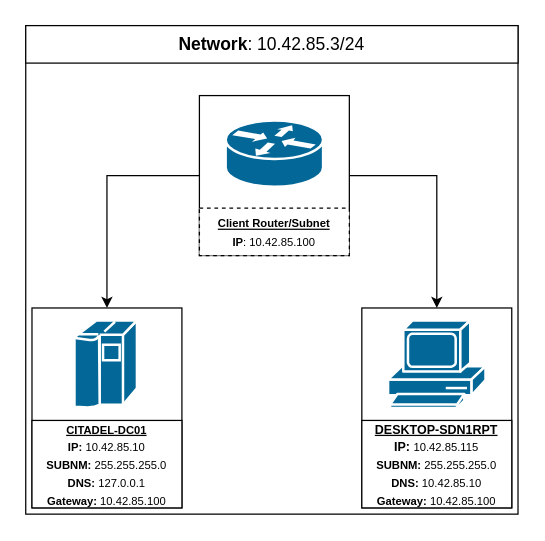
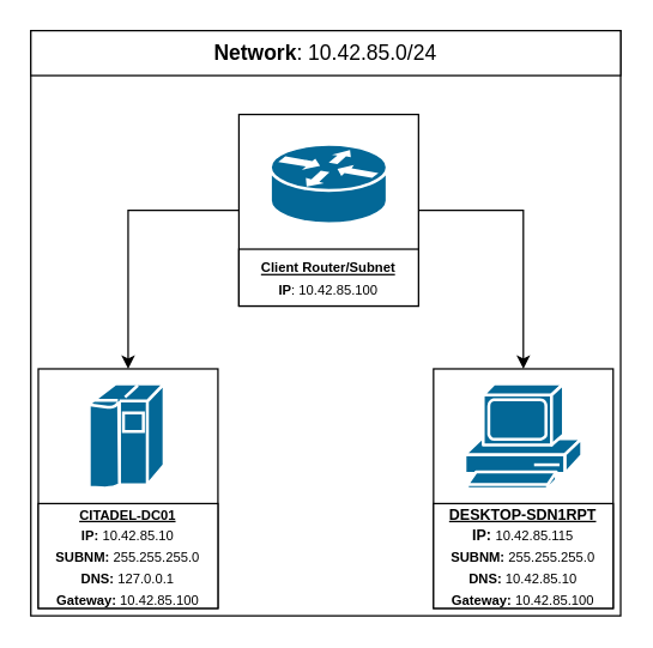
  <mxCell id="0" />
  <mxCell id="1" parent="0" />
  <mxCell id="2" value="" style="rounded=0;whiteSpace=wrap;html=1;movable=0;resizable=0;rotatable=0;deletable=0;editable=0;locked=1;connectable=0;" vertex="1" parent="1"><mxGeometry x="20" y="20" width="394" height="391" as="geometry" /></mxCell>
  <mxCell id="3" style="edgeStyle=orthogonalEdgeStyle;rounded=0;orthogonalLoop=1;jettySize=auto;html=1;entryX=0.5;entryY=0;entryDx=0;entryDy=0;" edge="1" parent="1" source="5" target="9"><mxGeometry relative="1" as="geometry" /></mxCell>
  <mxCell id="4" style="edgeStyle=orthogonalEdgeStyle;rounded=0;orthogonalLoop=1;jettySize=auto;html=1;exitX=1;exitY=0.5;exitDx=0;exitDy=0;entryX=0.5;entryY=0;entryDx=0;entryDy=0;" edge="1" parent="1" source="5" target="7"><mxGeometry relative="1" as="geometry" /></mxCell>
  <mxCell id="5" value="" style="rounded=0;whiteSpace=wrap;html=1;" vertex="1" parent="1"><mxGeometry x="159" y="76" width="120" height="128" as="geometry" /></mxCell>
- <mxCell id="6" value="&lt;div style=&quot;&quot;&gt;&lt;span style=&quot;font-size: 9px; background-color: transparent; font-family: &amp;quot;Proxima Nova&amp;quot;, sans-serif; white-space-collapse: preserve; font-weight: 700;&quot;&gt;&lt;u&gt;Client Router/Subnet&lt;/u&gt;&lt;/span&gt;&lt;/div&gt;&lt;div style=&quot;&quot;&gt;&lt;span style=&quot;font-size: 9px; background-color: transparent; font-family: &amp;quot;Proxima Nova&amp;quot;, sans-serif; white-space-collapse: preserve; font-weight: 700;&quot;&gt;IP&lt;/span&gt;&lt;span style=&quot;font-size: 9px; background-color: transparent; font-family: &amp;quot;Proxima Nova&amp;quot;, sans-serif; white-space-collapse: preserve;&quot;&gt;:&lt;/span&gt;&lt;span style=&quot;font-size: 9px; background-color: transparent; font-family: &amp;quot;Proxima Nova&amp;quot;, sans-serif; white-space-collapse: preserve; font-weight: 700;&quot;&gt; &lt;/span&gt;&lt;span style=&quot;font-size: 9px; background-color: transparent; font-family: &amp;quot;Proxima Nova&amp;quot;, sans-serif; white-space-collapse: preserve;&quot;&gt;10.42.85.100&lt;/span&gt;&lt;/div&gt;" style="rounded=0;whiteSpace=wrap;html=1;align=center;dashed=1;" vertex="1" parent="1"><mxGeometry x="159" y="166" width="120" height="38" as="geometry" /></mxCell>
+ <mxCell id="6" value="&lt;div style=&quot;&quot;&gt;&lt;span style=&quot;font-size: 9px; background-color: transparent; font-family: &amp;quot;Proxima Nova&amp;quot;, sans-serif; white-space-collapse: preserve; font-weight: 700;&quot;&gt;&lt;u&gt;Client Router/Subnet&lt;/u&gt;&lt;/span&gt;&lt;/div&gt;&lt;div style=&quot;&quot;&gt;&lt;span style=&quot;font-size: 9px; background-color: transparent; font-family: &amp;quot;Proxima Nova&amp;quot;, sans-serif; white-space-collapse: preserve; font-weight: 700;&quot;&gt;IP&lt;/span&gt;&lt;span style=&quot;font-size: 9px; background-color: transparent; font-family: &amp;quot;Proxima Nova&amp;quot;, sans-serif; white-space-collapse: preserve;&quot;&gt;:&lt;/span&gt;&lt;span style=&quot;font-size: 9px; background-color: transparent; font-family: &amp;quot;Proxima Nova&amp;quot;, sans-serif; white-space-collapse: preserve; font-weight: 700;&quot;&gt; &lt;/span&gt;&lt;span style=&quot;font-size: 9px; background-color: transparent; font-family: &amp;quot;Proxima Nova&amp;quot;, sans-serif; white-space-collapse: preserve;&quot;&gt;10.42.85.100&lt;/span&gt;&lt;/div&gt;" style="rounded=0;whiteSpace=wrap;html=1;align=center;" vertex="1" parent="1"><mxGeometry x="159" y="166" width="120" height="38" as="geometry" /></mxCell>
  <mxCell id="7" value="" style="rounded=0;whiteSpace=wrap;html=1;" vertex="1" parent="1"><mxGeometry x="289" y="246" width="120" height="160" as="geometry" /></mxCell>
  <mxCell id="8" value="&lt;div style=&quot;&quot;&gt;&lt;span style=&quot;background-color: transparent; font-variant-numeric: normal; font-variant-east-asian: normal; font-variant-alternates: normal; font-variant-position: normal; vertical-align: baseline;&quot;&gt;&lt;font style=&quot;&quot;&gt;&lt;font size=&quot;1&quot; face=&quot;Proxima Nova, sans-serif&quot;&gt;&lt;span style=&quot;white-space-collapse: preserve;&quot;&gt;&lt;b&gt;&lt;u&gt;DESKTOP-SDN1RPT&lt;/u&gt;&lt;/b&gt;&lt;/span&gt;&lt;/font&gt;&lt;/font&gt;&lt;/span&gt;&lt;/div&gt;&lt;div style=&quot;&quot;&gt;&lt;span style=&quot;background-color: transparent; font-variant-numeric: normal; font-variant-east-asian: normal; font-variant-alternates: normal; font-variant-position: normal; vertical-align: baseline;&quot;&gt;&lt;font style=&quot;&quot;&gt;&lt;font size=&quot;1&quot; face=&quot;Proxima Nova, sans-serif&quot;&gt;&lt;span style=&quot;white-space-collapse: preserve;&quot;&gt;&lt;b&gt;IP: &lt;/b&gt;&lt;/span&gt;&lt;/font&gt;&lt;span style=&quot;font-family: &amp;quot;Proxima Nova&amp;quot;, sans-serif; font-size: 9px; font-weight: normal; white-space-collapse: preserve;&quot;&gt;10.42.85.115&lt;/span&gt;&lt;/font&gt;&lt;/span&gt;&lt;/div&gt;&lt;div style=&quot;font-weight: 700;&quot;&gt;&lt;span style=&quot;font-family: &amp;quot;Proxima Nova&amp;quot;, sans-serif; background-color: transparent; font-variant-numeric: normal; font-variant-east-asian: normal; font-variant-alternates: normal; font-variant-position: normal; vertical-align: baseline; white-space-collapse: preserve;&quot;&gt;&lt;font style=&quot;font-size: 9px;&quot;&gt;SUBNM: &lt;span style=&quot;font-weight: normal;&quot;&gt;255.255.255.0&lt;/span&gt;&lt;/font&gt;&lt;/span&gt;&lt;/div&gt;&lt;div style=&quot;font-weight: 700;&quot;&gt;&lt;span style=&quot;font-family: &amp;quot;Proxima Nova&amp;quot;, sans-serif; background-color: transparent; font-variant-numeric: normal; font-variant-east-asian: normal; font-variant-alternates: normal; font-variant-position: normal; vertical-align: baseline; white-space-collapse: preserve;&quot;&gt;&lt;font style=&quot;font-size: 9px;&quot;&gt;DNS: &lt;/font&gt;&lt;/span&gt;&lt;span style=&quot;font-family: &amp;quot;Proxima Nova&amp;quot;, sans-serif; font-size: 9px; white-space-collapse: preserve; background-color: initial; font-weight: normal;&quot;&gt;10.42.85.10&lt;/span&gt;&lt;/div&gt;&lt;div style=&quot;font-weight: 700;&quot;&gt;&lt;font style=&quot;font-size: 9px;&quot; face=&quot;Proxima Nova, sans-serif&quot;&gt;&lt;span style=&quot;white-space-collapse: preserve;&quot;&gt;Gateway: &lt;span style=&quot;font-weight: normal;&quot;&gt;10.42.85.100&lt;/span&gt;&lt;/span&gt;&lt;/font&gt;&lt;/div&gt;" style="rounded=0;whiteSpace=wrap;html=1;align=center;" vertex="1" parent="1"><mxGeometry x="289" y="336" width="120" height="70" as="geometry" /></mxCell>
  <mxCell id="9" value="" style="rounded=0;whiteSpace=wrap;html=1;" vertex="1" parent="1"><mxGeometry x="25" y="246" width="120" height="160" as="geometry" /></mxCell>
  <mxCell id="10" value="" style="shape=mxgraph.cisco.routers.router;sketch=0;html=1;pointerEvents=1;dashed=0;fillColor=#036897;strokeColor=#ffffff;strokeWidth=2;verticalLabelPosition=bottom;verticalAlign=top;align=center;outlineConnect=0;" vertex="1" parent="1"><mxGeometry x="180" y="96" width="78" height="53" as="geometry" /></mxCell>
  <mxCell id="11" value="" style="shape=mxgraph.cisco.computers_and_peripherals.ibm_mainframe;sketch=0;html=1;pointerEvents=1;dashed=0;fillColor=#036897;strokeColor=#ffffff;strokeWidth=2;verticalLabelPosition=bottom;verticalAlign=top;align=center;outlineConnect=0;" vertex="1" parent="1"><mxGeometry x="59" y="256" width="50" height="70" as="geometry" /></mxCell>
  <mxCell id="12" value="" style="shape=mxgraph.cisco.computers_and_peripherals.pc;sketch=0;html=1;pointerEvents=1;dashed=0;fillColor=#036897;strokeColor=#ffffff;strokeWidth=2;verticalLabelPosition=bottom;verticalAlign=top;align=center;outlineConnect=0;" vertex="1" parent="1"><mxGeometry x="310" y="256" width="78" height="70" as="geometry" /></mxCell>
  <mxCell id="13" value="&lt;div style=&quot;&quot;&gt;&lt;u style=&quot;font-size: 9px; background-color: transparent; font-family: &amp;quot;Proxima Nova&amp;quot;, sans-serif; white-space-collapse: preserve; font-weight: 700;&quot;&gt;CITADEL-DC01&lt;/u&gt;&lt;/div&gt;&lt;div style=&quot;font-weight: 700;&quot;&gt;&lt;span style=&quot;font-family: &amp;quot;Proxima Nova&amp;quot;, sans-serif; background-color: transparent; font-variant-numeric: normal; font-variant-east-asian: normal; font-variant-alternates: normal; font-variant-position: normal; vertical-align: baseline; white-space-collapse: preserve;&quot;&gt;&lt;font style=&quot;font-size: 9px;&quot;&gt;IP: &lt;span style=&quot;font-weight: normal;&quot;&gt;10.42.85.10&lt;/span&gt;&lt;/font&gt;&lt;/span&gt;&lt;/div&gt;&lt;div style=&quot;font-weight: 700;&quot;&gt;&lt;span style=&quot;font-family: &amp;quot;Proxima Nova&amp;quot;, sans-serif; background-color: transparent; font-variant-numeric: normal; font-variant-east-asian: normal; font-variant-alternates: normal; font-variant-position: normal; vertical-align: baseline; white-space-collapse: preserve;&quot;&gt;&lt;font style=&quot;font-size: 9px;&quot;&gt;SUBNM: &lt;span style=&quot;font-weight: normal;&quot;&gt;255.255.255.0&lt;/span&gt;&lt;/font&gt;&lt;/span&gt;&lt;/div&gt;&lt;div style=&quot;font-weight: 700;&quot;&gt;&lt;span style=&quot;font-family: &amp;quot;Proxima Nova&amp;quot;, sans-serif; background-color: transparent; font-variant-numeric: normal; font-variant-east-asian: normal; font-variant-alternates: normal; font-variant-position: normal; vertical-align: baseline; white-space-collapse: preserve;&quot;&gt;&lt;font style=&quot;font-size: 9px;&quot;&gt;DNS: &lt;span style=&quot;font-weight: normal;&quot;&gt;127.0.0.1&lt;/span&gt;&lt;/font&gt;&lt;/span&gt;&lt;/div&gt;&lt;div style=&quot;font-weight: 700;&quot;&gt;&lt;font style=&quot;font-size: 9px;&quot; face=&quot;Proxima Nova, sans-serif&quot;&gt;&lt;span style=&quot;white-space-collapse: preserve;&quot;&gt;Gateway: &lt;span style=&quot;font-weight: normal;&quot;&gt;10.42.85.100&lt;/span&gt;&lt;/span&gt;&lt;/font&gt;&lt;/div&gt;" style="rounded=0;whiteSpace=wrap;html=1;align=center;" vertex="1" parent="1"><mxGeometry x="25" y="336" width="120" height="70" as="geometry" /></mxCell>
- <mxCell id="14" value="&lt;font style=&quot;font-size: 14px;&quot;&gt;&lt;b style=&quot;white-space-collapse: preserve; font-family: &amp;quot;Proxima Nova&amp;quot;, sans-serif;&quot;&gt;Network&lt;/b&gt;&lt;span style=&quot;white-space-collapse: preserve; font-family: &amp;quot;Proxima Nova&amp;quot;, sans-serif;&quot;&gt;: 10.42.85.3/24&lt;/span&gt;&lt;/font&gt;" style="rounded=0;whiteSpace=wrap;html=1;" vertex="1" parent="1"><mxGeometry x="20" y="20" width="394" height="30" as="geometry" /></mxCell>
+ <mxCell id="14" value="&lt;font style=&quot;font-size: 14px;&quot;&gt;&lt;b style=&quot;white-space-collapse: preserve; font-family: &amp;quot;Proxima Nova&amp;quot;, sans-serif;&quot;&gt;Network&lt;/b&gt;&lt;span style=&quot;white-space-collapse: preserve; font-family: &amp;quot;Proxima Nova&amp;quot;, sans-serif;&quot;&gt;: 10.42.85.0/24&lt;/span&gt;&lt;/font&gt;" style="rounded=0;whiteSpace=wrap;html=1;" vertex="1" parent="1"><mxGeometry x="20" y="20" width="394" height="30" as="geometry" /></mxCell>
